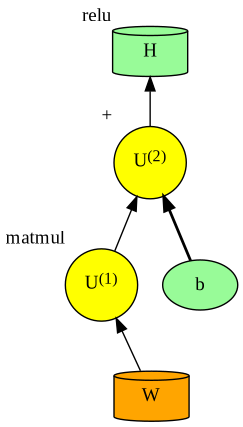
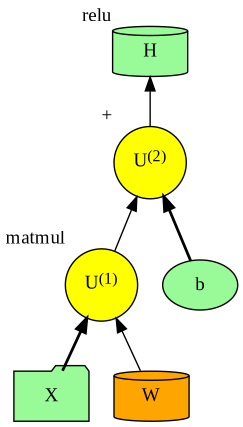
  digraph {
    fontname="Liberation Serif"
    rankdir=BT
    node [color=black fillcolor=palegreen fontname="Liberation Serif" shape=cylinder style=filled]
    edge [fontname="Liberation Serif" style=solid]
+   n1 [label=X shape=folder]
    n2 [fillcolor=orange label=W]
    n3 [label=b shape=ellipse]
    n4 [fillcolor=yellow label=<U<sup>(1)</sup>> shape=circle xlabel=matmul]
    n5 [fillcolor=yellow label=<U<sup>(2)</sup>> shape=circle xlabel="+"]
    n6 [label=H xlabel=relu]
    subgraph sub_1 {
+     n1
      n2
      n3
      n4
      n5
      n6
    }
+   n1 -> n4 [style=bold]
    n2 -> n4
    n3 -> n5 [style=bold]
    n4 -> n5
    n5 -> n6
  }
